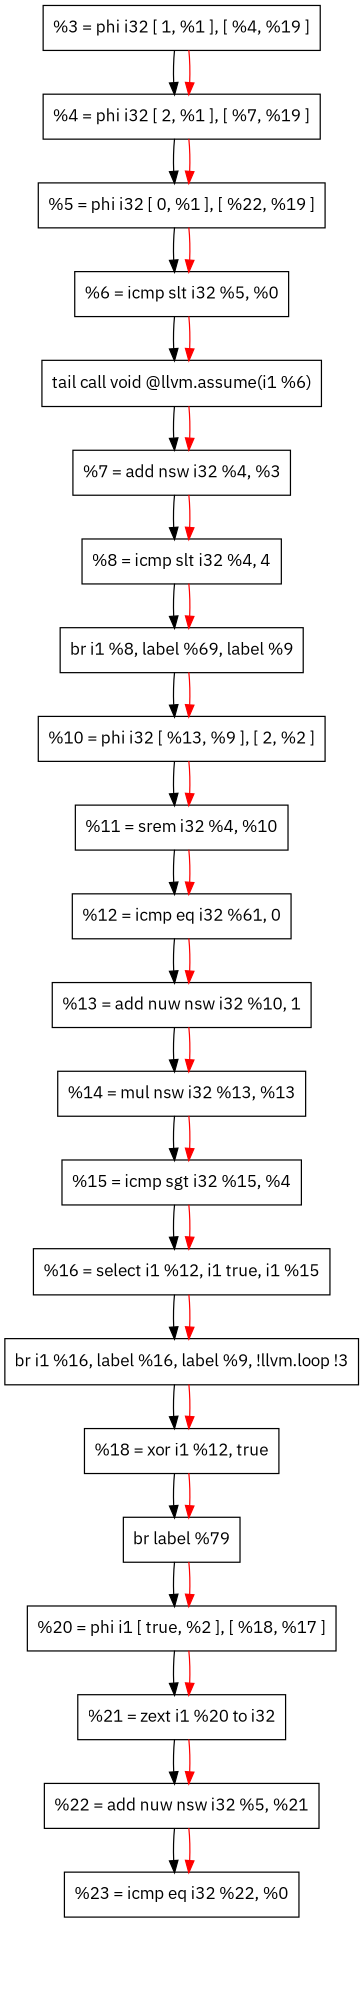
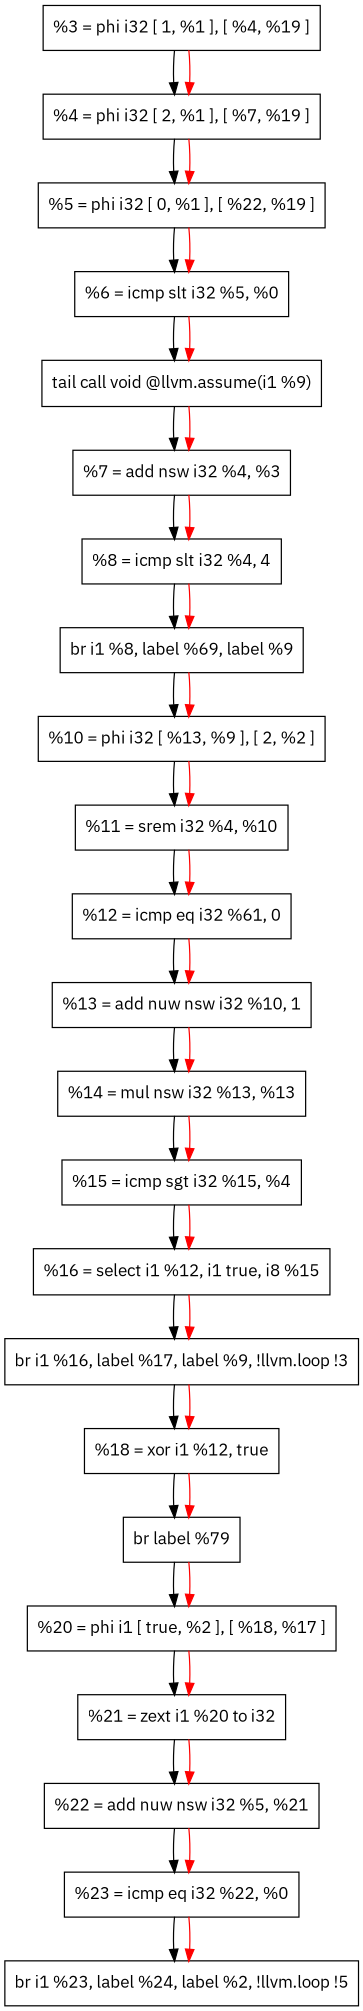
  digraph {
    fontname="IBM Plex Sans"
    node [fontname="IBM Plex Sans" shape=record]
    edge [fontname="IBM Plex Sans"]
    n1 [label="  %3 = phi i32 [ 1, %1 ], [ %4, %19 ]"]
    n2 [label="  %4 = phi i32 [ 2, %1 ], [ %7, %19 ]"]
    n3 [label="  %5 = phi i32 [ 0, %1 ], [ %22, %19 ]"]
    n4 [label="  %6 = icmp slt i32 %5, %0"]
-   n5 [label="  tail call void @llvm.assume(i1 %6)"]
+   n5 [label="tail call void @llvm.assume(i1 %9)"]
    n6 [label="  %7 = add nsw i32 %4, %3"]
    n7 [label="  %8 = icmp slt i32 %4, 4"]
    n8 [label="br i1 %8, label %69, label %9"]
    n9 [label="  %10 = phi i32 [ %13, %9 ], [ 2, %2 ]"]
    n10 [label="  %11 = srem i32 %4, %10"]
    n11 [label="%12 = icmp eq i32 %61, 0"]
    n12 [label="  %13 = add nuw nsw i32 %10, 1"]
    n13 [label="  %14 = mul nsw i32 %13, %13"]
    n14 [label="%15 = icmp sgt i32 %15, %4"]
-   n15 [label="  %16 = select i1 %12, i1 true, i1 %15"]
-   n16 [label="br i1 %16, label %16, label %9, !llvm.loop !3"]
+   n15 [label="%16 = select i1 %12, i1 true, i8 %15"]
+   n16 [label="  br i1 %16, label %17, label %9, !llvm.loop !3"]
    n17 [label="  %18 = xor i1 %12, true"]
    n18 [label="br label %79"]
    n19 [label="  %20 = phi i1 [ true, %2 ], [ %18, %17 ]"]
    n20 [label="  %21 = zext i1 %20 to i32"]
    n21 [label="  %22 = add nuw nsw i32 %5, %21"]
    n22 [label="  %23 = icmp eq i32 %22, %0"]
+   n23 [label="  br i1 %23, label %24, label %2, !llvm.loop !5"]
    n1 -> n2
    n1 -> n2 [color=red]
    n2 -> n3
    n2 -> n3 [color=red]
    n3 -> n4
    n3 -> n4 [color=red]
    n4 -> n5
    n4 -> n5 [color=red]
    n5 -> n6
    n5 -> n6 [color=red]
    n6 -> n7
    n6 -> n7 [color=red]
    n7 -> n8
    n7 -> n8 [color=red]
    n8 -> n9
    n8 -> n9 [color=red]
    n9 -> n10
    n9 -> n10 [color=red]
    n10 -> n11
    n10 -> n11 [color=red]
    n11 -> n12
    n11 -> n12 [color=red]
    n12 -> n13
    n12 -> n13 [color=red]
    n13 -> n14
    n13 -> n14 [color=red]
    n14 -> n15
    n14 -> n15 [color=red]
    n15 -> n16
    n15 -> n16 [color=red]
    n16 -> n17
    n16 -> n17 [color=red]
    n17 -> n18
    n17 -> n18 [color=red]
    n18 -> n19
    n18 -> n19 [color=red]
    n19 -> n20
    n19 -> n20 [color=red]
    n20 -> n21
    n20 -> n21 [color=red]
    n21 -> n22
    n21 -> n22 [color=red]
+   n22 -> n23
+   n22 -> n23 [color=red]
  }
